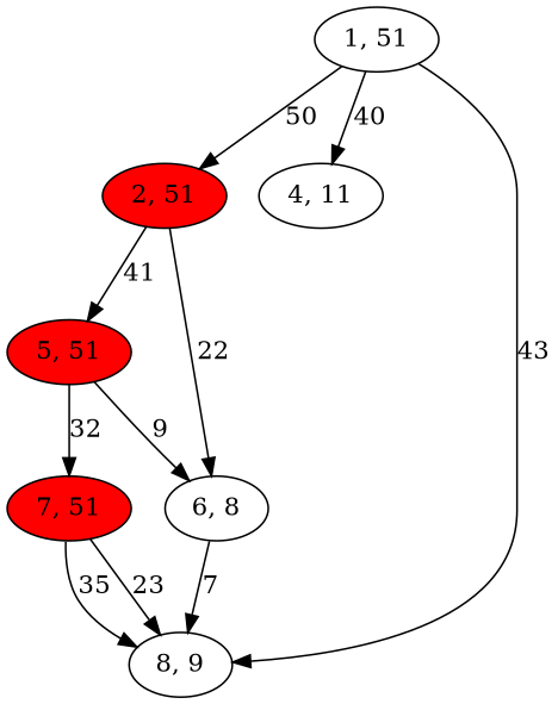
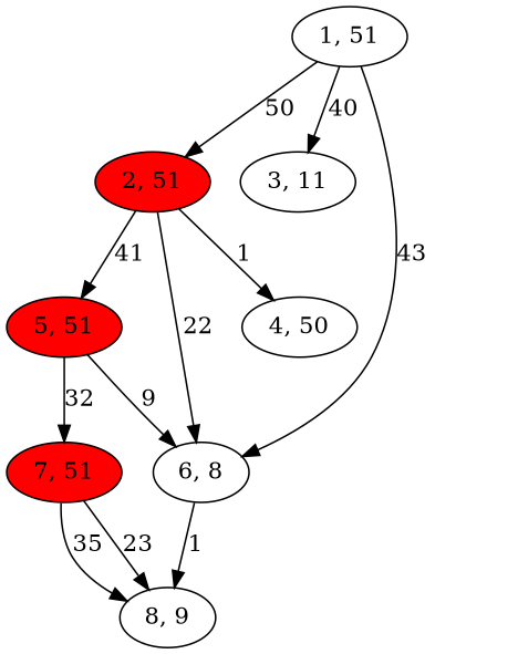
  digraph {
    n1 [label="1, 51"]
    n2 [fillcolor=red label="2, 51" style=filled]
-   n3 [label="4, 11"]
+   n3 [label="3, 11"]
    n4 [label="6, 8"]
+   n5 [label="4, 50"]
    n6 [fillcolor=red label="5, 51" style=filled]
    n7 [label="8, 9"]
    n8 [fillcolor=red label="7, 51" style=filled]
    n1 -> n2 [label=50]
    n1 -> n3 [label=40]
-   n1 -> n7 [label=43]
+   n1 -> n4 [label=43]
    n2 -> n4 [label=22]
+   n2 -> n5 [label=1]
    n2 -> n6 [label=41]
-   n4 -> n7 [label=7]
+   n4 -> n7 [label=1]
    n6 -> n4 [label=9]
    n6 -> n8 [label=32]
    n8 -> n7 [label=23]
    n8 -> n7 [label=35]
  }
